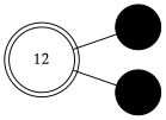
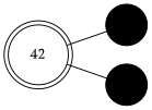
  graph {
    rankdir=LR
    fontname="PT Serif"
    node [shape=circle fontname="PT Serif" color=black fillcolor=black style=filled]
    edge [fontname="PT Serif"]
-   12 [shape=doublecircle color="" fillcolor="" style=""]
+   12 [shape=doublecircle label=42 color="" fillcolor="" style=""]
    e1
    e2
    12 -- e1
    12 -- e2
  }
